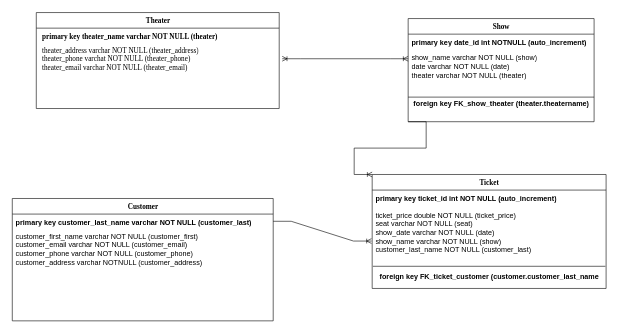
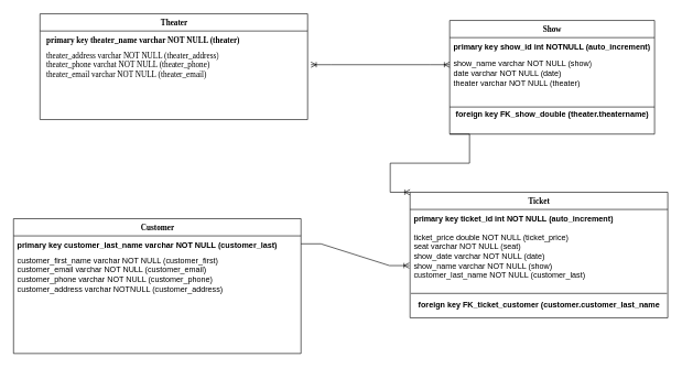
  <mxCell id="0" />
  <mxCell id="1" parent="0" />
  <mxCell id="2" value="Customer" style="swimlane;html=1;fontStyle=1;align=center;verticalAlign=top;childLayout=stackLayout;horizontal=1;startSize=26;horizontalStack=0;resizeParent=1;resizeLast=0;collapsible=1;marginBottom=0;swimlaneFillColor=#ffffff;rounded=0;shadow=0;comic=0;labelBackgroundColor=none;strokeWidth=1;fillColor=none;fontFamily=Verdana;fontSize=12" parent="1" vertex="1"><mxGeometry x="20" y="330" width="435" height="204" as="geometry" /></mxCell>
  <mxCell id="3" value="&lt;b&gt;primary key customer_last_name varchar NOT NULL (customer_last)&lt;/b&gt;" style="text;html=1;strokeColor=none;fillColor=none;align=left;verticalAlign=top;spacingLeft=4;spacingRight=4;whiteSpace=wrap;overflow=hidden;rotatable=0;points=[[0,0.5],[1,0.5]];portConstraint=eastwest;" parent="2" vertex="1"><mxGeometry y="26" width="435" height="24" as="geometry" /></mxCell>
  <mxCell id="4" value="customer_first_name varchar NOT NULL (customer_first)&lt;br&gt;customer_email varchar NOT NULL (customer_email)&lt;br&gt;customer_phone varchar NOT NULL (customer_phone)&lt;br&gt;customer_address varchar NOTNULL (customer_address)" style="text;html=1;strokeColor=none;fillColor=none;align=left;verticalAlign=top;spacingLeft=4;spacingRight=4;whiteSpace=wrap;overflow=hidden;rotatable=0;points=[[0,0.5],[1,0.5]];portConstraint=eastwest;" parent="2" vertex="1"><mxGeometry y="50" width="435" height="122" as="geometry" /></mxCell>
  <mxCell id="5" value="Theater" style="swimlane;html=1;fontStyle=1;align=center;verticalAlign=top;childLayout=stackLayout;horizontal=1;startSize=26;horizontalStack=0;resizeParent=1;resizeLast=0;collapsible=1;marginBottom=0;swimlaneFillColor=#ffffff;rounded=0;shadow=0;comic=0;labelBackgroundColor=none;strokeWidth=1;fillColor=none;fontFamily=Verdana;fontSize=12" parent="1" vertex="1"><mxGeometry x="60" y="20" width="405" height="160" as="geometry" /></mxCell>
  <mxCell id="6" value="&lt;p style=&quot;margin: 0px 0px 0px 4px&quot;&gt;&lt;b&gt;&lt;font face=&quot;Verdana&quot;&gt;primary key theater_name varchar NOT NULL (theater)&lt;/font&gt;&lt;/b&gt;&lt;/p&gt;&lt;div&gt;&lt;b&gt;&lt;font face=&quot;Verdana&quot;&gt;&lt;br&gt;&lt;/font&gt;&lt;/b&gt;&lt;/div&gt;&lt;p style=&quot;margin: 0px 0px 0px 4px&quot;&gt;&lt;br&gt;&lt;/p&gt;" style="text;html=1;strokeColor=none;fillColor=none;align=left;verticalAlign=top;spacingLeft=4;spacingRight=4;whiteSpace=wrap;overflow=hidden;rotatable=0;points=[[0,0.5],[1,0.5]];portConstraint=eastwest;" parent="5" vertex="1"><mxGeometry y="26" width="405" height="24" as="geometry" /></mxCell>
  <mxCell id="7" value="&lt;p style=&quot;margin: 0px 0px 0px 4px&quot;&gt;&lt;font face=&quot;Verdana&quot;&gt;theater_address varchar NOT NULL (theater_address)&lt;/font&gt;&lt;/p&gt;&lt;p style=&quot;margin: 0px 0px 0px 4px&quot;&gt;&lt;font face=&quot;Verdana&quot;&gt;theater_phone varchat NOT NULL (theater_phone)&lt;/font&gt;&lt;/p&gt;&lt;p style=&quot;margin: 0px 0px 0px 4px&quot;&gt;&lt;font face=&quot;Verdana&quot;&gt;theater_email varchar NOT NULL (theater_email)&lt;/font&gt;&lt;/p&gt;" style="text;html=1;strokeColor=none;fillColor=none;align=left;verticalAlign=top;spacingLeft=4;spacingRight=4;whiteSpace=wrap;overflow=hidden;rotatable=0;points=[[0,0.5],[1,0.5]];portConstraint=eastwest;" parent="5" vertex="1"><mxGeometry y="50" width="405" height="86" as="geometry" /></mxCell>
  <mxCell id="8" value="Ticket" style="swimlane;html=1;fontStyle=1;align=center;verticalAlign=top;childLayout=stackLayout;horizontal=1;startSize=26;horizontalStack=0;resizeParent=1;resizeLast=0;collapsible=1;marginBottom=0;swimlaneFillColor=#ffffff;rounded=0;shadow=0;comic=0;labelBackgroundColor=none;strokeWidth=1;fillColor=none;fontFamily=Verdana;fontSize=12" parent="1" vertex="1"><mxGeometry x="620" y="290" width="390" height="190" as="geometry" /></mxCell>
  <mxCell id="9" value="&lt;b&gt;primary key ticket_id int NOT NULL (auto_increment)&lt;/b&gt;&lt;br&gt;&lt;br&gt;ticket_price double NOT NULL (ticket_price)&lt;br&gt;seat varchar NOT NULL (seat)&lt;br&gt;show_date varchar NOT NULL (date)&lt;br&gt;show_name varchar NOT NULL (show)&lt;br&gt;customer_last_name NOT NULL (customer_last)&lt;br&gt;" style="text;html=1;strokeColor=none;fillColor=none;align=left;verticalAlign=top;spacingLeft=4;spacingRight=4;whiteSpace=wrap;overflow=hidden;rotatable=0;points=[[0,0.5],[1,0.5]];portConstraint=eastwest;" parent="8" vertex="1"><mxGeometry y="26" width="390" height="134" as="geometry" /></mxCell>
  <mxCell id="10" value="" style="endArrow=none;html=1;rounded=0;" edge="1" parent="8" target="9"><mxGeometry width="50" height="50" relative="1" as="geometry"><mxPoint y="140" as="sourcePoint" /><mxPoint x="50" y="90" as="targetPoint" /></mxGeometry></mxCell>
  <mxCell id="11" value="&lt;b&gt;foreign key FK_ticket_customer (customer.customer_last_name&lt;/b&gt;" style="text;html=1;resizable=0;autosize=1;align=center;verticalAlign=middle;points=[];fillColor=none;strokeColor=none;rounded=0;" vertex="1" parent="8"><mxGeometry y="160" width="390" height="20" as="geometry" /></mxCell>
  <mxCell id="12" value="" style="endArrow=none;html=1;rounded=0;exitX=0.003;exitY=0.948;exitDx=0;exitDy=0;exitPerimeter=0;entryX=0.997;entryY=0.948;entryDx=0;entryDy=0;entryPerimeter=0;" edge="1" parent="8" source="9" target="9"><mxGeometry width="50" height="50" relative="1" as="geometry"><mxPoint x="-30" y="-60" as="sourcePoint" /><mxPoint x="20" y="-110" as="targetPoint" /></mxGeometry></mxCell>
  <mxCell id="13" value="Show" style="swimlane;html=1;fontStyle=1;align=center;verticalAlign=top;childLayout=stackLayout;horizontal=1;startSize=26;horizontalStack=0;resizeParent=1;resizeLast=0;collapsible=1;marginBottom=0;swimlaneFillColor=#ffffff;rounded=0;shadow=0;comic=0;labelBackgroundColor=none;strokeWidth=1;fillColor=none;fontFamily=Verdana;fontSize=12" parent="1" vertex="1"><mxGeometry x="680" y="30" width="310" height="172" as="geometry" /></mxCell>
- <mxCell id="14" value="&lt;b&gt;primary key date_id int NOTNULL (auto_increment)&lt;/b&gt;" style="text;html=1;strokeColor=none;fillColor=none;align=left;verticalAlign=top;spacingLeft=4;spacingRight=4;whiteSpace=wrap;overflow=hidden;rotatable=0;points=[[0,0.5],[1,0.5]];portConstraint=eastwest;" parent="13" vertex="1"><mxGeometry y="26" width="310" height="26" as="geometry" /></mxCell>
+ <mxCell id="14" value="&lt;b&gt;primary key show_id int NOTNULL (auto_increment)&lt;/b&gt;" style="text;html=1;strokeColor=none;fillColor=none;align=left;verticalAlign=top;spacingLeft=4;spacingRight=4;whiteSpace=wrap;overflow=hidden;rotatable=0;points=[[0,0.5],[1,0.5]];portConstraint=eastwest;" parent="13" vertex="1"><mxGeometry y="26" width="310" height="26" as="geometry" /></mxCell>
  <mxCell id="15" value="show_name varchar NOT NULL (show)&lt;br&gt;date varchar NOT NULL (date)&lt;br&gt;theater varchar NOT NULL (theater)" style="text;html=1;strokeColor=none;fillColor=none;align=left;verticalAlign=top;spacingLeft=4;spacingRight=4;whiteSpace=wrap;overflow=hidden;rotatable=0;points=[[0,0.5],[1,0.5]];portConstraint=eastwest;" parent="13" vertex="1"><mxGeometry y="52" width="310" height="78" as="geometry" /></mxCell>
  <mxCell id="16" value="" style="line;html=1;strokeWidth=1;fillColor=none;align=left;verticalAlign=middle;spacingTop=-1;spacingLeft=3;spacingRight=3;rotatable=0;labelPosition=right;points=[];portConstraint=eastwest;" parent="13" vertex="1"><mxGeometry y="130" width="310" height="2" as="geometry" /></mxCell>
- <mxCell id="17" value="&lt;b&gt;foreign key FK_show_theater (theater.theatername)&lt;/b&gt;" style="text;html=1;resizable=0;autosize=1;align=center;verticalAlign=middle;points=[];fillColor=none;strokeColor=none;rounded=0;" vertex="1" parent="13"><mxGeometry y="132" width="310" height="20" as="geometry" /></mxCell>
+ <mxCell id="17" value="&lt;b&gt;foreign key FK_show_double (theater.theatername)&lt;/b&gt;" style="text;html=1;resizable=0;autosize=1;align=center;verticalAlign=middle;points=[];fillColor=none;strokeColor=none;rounded=0;" vertex="1" parent="13"><mxGeometry y="132" width="310" height="20" as="geometry" /></mxCell>
  <mxCell id="18" value="" style="edgeStyle=entityRelationEdgeStyle;fontSize=12;html=1;endArrow=ERoneToMany;rounded=0;exitX=1;exitY=0.5;exitDx=0;exitDy=0;entryX=-0.003;entryY=0.634;entryDx=0;entryDy=0;entryPerimeter=0;" edge="1" parent="1" source="3" target="9"><mxGeometry width="100" height="100" relative="1" as="geometry"><mxPoint x="490" y="500" as="sourcePoint" /><mxPoint x="590" y="400" as="targetPoint" /></mxGeometry></mxCell>
  <mxCell id="19" value="" style="edgeStyle=entityRelationEdgeStyle;fontSize=12;html=1;endArrow=ERoneToMany;rounded=0;exitX=0;exitY=1;exitDx=0;exitDy=0;" edge="1" parent="1" source="13"><mxGeometry width="100" height="100" relative="1" as="geometry"><mxPoint x="520" y="390" as="sourcePoint" /><mxPoint x="620" y="290" as="targetPoint" /></mxGeometry></mxCell>
  <mxCell id="20" value="" style="edgeStyle=entityRelationEdgeStyle;fontSize=12;html=1;endArrow=ERoneToMany;startArrow=ERoneToMany;rounded=0;" edge="1" parent="1"><mxGeometry width="100" height="100" relative="1" as="geometry"><mxPoint x="470" y="97" as="sourcePoint" /><mxPoint x="680" y="97" as="targetPoint" /></mxGeometry></mxCell>
